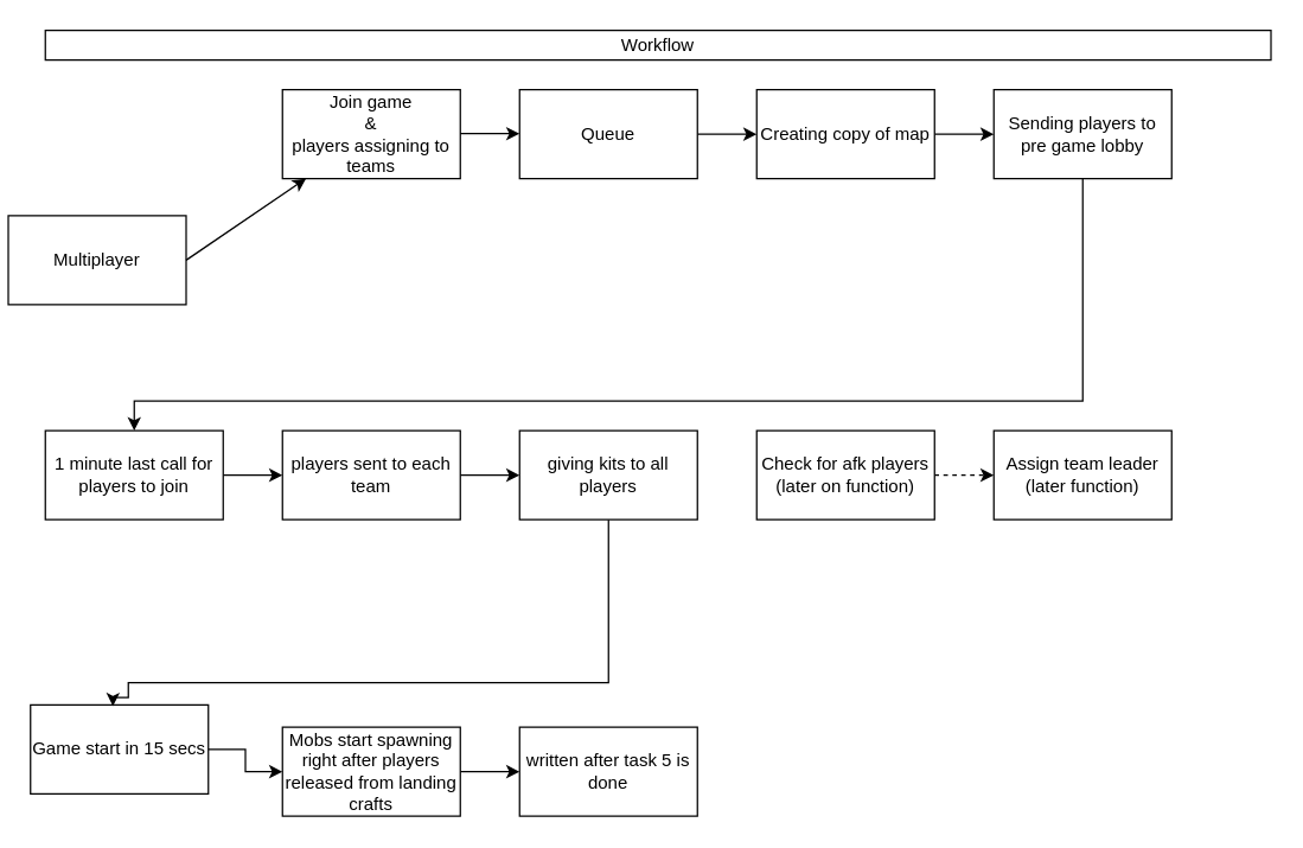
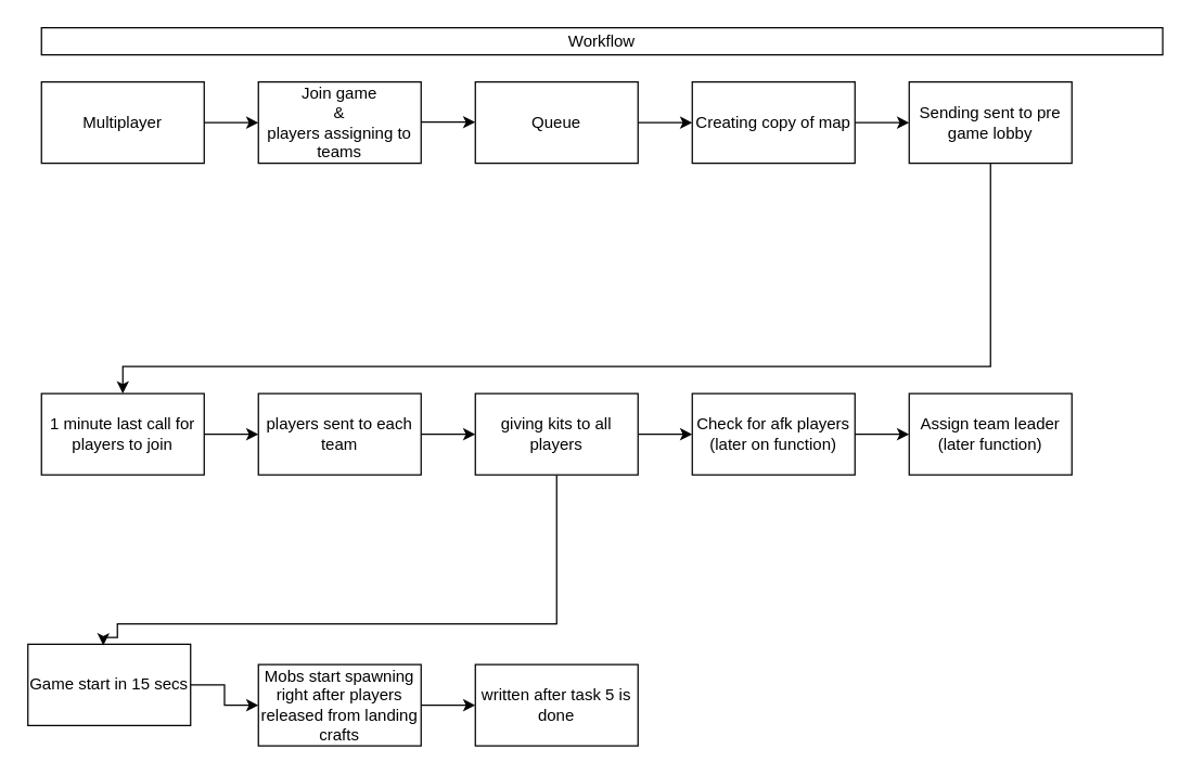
  <mxCell id="0" />
  <mxCell id="1" parent="0" />
  <mxCell id="2" value="Workflow" style="rounded=0;whiteSpace=wrap;html=1;" vertex="1" parent="1"><mxGeometry x="30" y="20" width="827" height="20" as="geometry" /></mxCell>
  <mxCell id="3" style="edgeStyle=orthogonalEdgeStyle;rounded=0;orthogonalLoop=1;jettySize=auto;html=1;exitX=1;exitY=0.5;exitDx=0;exitDy=0;entryX=0;entryY=0.5;entryDx=0;entryDy=0;" edge="1" parent="1" source="4" target="10"><mxGeometry relative="1" as="geometry" /></mxCell>
  <mxCell id="4" value="Queue" style="rounded=0;whiteSpace=wrap;html=1;" vertex="1" parent="1"><mxGeometry x="350" y="60" width="120" height="60" as="geometry" /></mxCell>
  <mxCell id="5" style="edgeStyle=orthogonalEdgeStyle;rounded=0;orthogonalLoop=1;jettySize=auto;html=1;entryX=0;entryY=0.5;entryDx=0;entryDy=0;" edge="1" parent="1" source="6" target="24"><mxGeometry relative="1" as="geometry" /></mxCell>
  <mxCell id="6" value="Game start in 15 secs" style="rounded=0;whiteSpace=wrap;html=1;" vertex="1" parent="1"><mxGeometry x="20" y="475" width="120" height="60" as="geometry" /></mxCell>
- <mxCell id="7" value="Multiplayer" style="rounded=0;whiteSpace=wrap;html=1;" vertex="1" parent="1"><mxGeometry x="5" y="145" width="120" height="60" as="geometry" /></mxCell>
+ <mxCell id="7" value="Multiplayer" style="rounded=0;whiteSpace=wrap;html=1;" vertex="1" parent="1"><mxGeometry y="60" width="120" height="60" as="geometry" x="30" /></mxCell>
  <mxCell id="8" value="Join game&lt;br&gt;&amp;amp;&lt;br&gt;players assigning to teams" style="rounded=0;whiteSpace=wrap;html=1;" vertex="1" parent="1"><mxGeometry x="190" y="60" width="120" height="60" as="geometry" /></mxCell>
  <mxCell id="9" style="edgeStyle=orthogonalEdgeStyle;rounded=0;orthogonalLoop=1;jettySize=auto;html=1;exitX=1;exitY=0.5;exitDx=0;exitDy=0;" edge="1" parent="1" source="10" target="12"><mxGeometry relative="1" as="geometry" /></mxCell>
  <mxCell id="10" value="Creating copy of map" style="rounded=0;whiteSpace=wrap;html=1;" vertex="1" parent="1"><mxGeometry x="510" y="60" width="120" height="60" as="geometry" /></mxCell>
  <mxCell id="11" style="edgeStyle=orthogonalEdgeStyle;rounded=0;orthogonalLoop=1;jettySize=auto;html=1;entryX=0.5;entryY=0;entryDx=0;entryDy=0;" edge="1" parent="1" source="12" target="14"><mxGeometry relative="1" as="geometry"><mxPoint x="730" y="260" as="targetPoint" /><Array as="points"><mxPoint x="730" y="270" /><mxPoint x="90" y="270" /></Array></mxGeometry></mxCell>
- <mxCell id="12" value="Sending players to pre game lobby" style="rounded=0;whiteSpace=wrap;html=1;" vertex="1" parent="1"><mxGeometry x="670" y="60" width="120" height="60" as="geometry" /></mxCell>
+ <mxCell id="12" value="Sending sent to pre game lobby" style="rounded=0;whiteSpace=wrap;html=1;" vertex="1" parent="1"><mxGeometry x="670" y="60" width="120" height="60" as="geometry" /></mxCell>
  <mxCell id="13" style="edgeStyle=orthogonalEdgeStyle;rounded=0;orthogonalLoop=1;jettySize=auto;html=1;entryX=0;entryY=0.5;entryDx=0;entryDy=0;" edge="1" parent="1" source="14" target="16"><mxGeometry relative="1" as="geometry" /></mxCell>
  <mxCell id="14" value="1 minute last call for players to join" style="rounded=0;whiteSpace=wrap;html=1;" vertex="1" parent="1"><mxGeometry y="290" width="120" height="60" as="geometry" x="30" /></mxCell>
  <mxCell id="15" style="edgeStyle=orthogonalEdgeStyle;rounded=0;orthogonalLoop=1;jettySize=auto;html=1;entryX=0;entryY=0.5;entryDx=0;entryDy=0;" edge="1" parent="1" source="16" target="19"><mxGeometry relative="1" as="geometry" /></mxCell>
  <mxCell id="16" value="players sent to each team" style="rounded=0;whiteSpace=wrap;html=1;" vertex="1" parent="1"><mxGeometry x="190" y="290" width="120" height="60" as="geometry" /></mxCell>
+ <mxCell id="17" style="edgeStyle=orthogonalEdgeStyle;rounded=0;orthogonalLoop=1;jettySize=auto;html=1;entryX=0;entryY=0.5;entryDx=0;entryDy=0;" edge="1" parent="1" source="19" target="21"><mxGeometry relative="1" as="geometry" /></mxCell>
  <mxCell id="18" style="edgeStyle=orthogonalEdgeStyle;rounded=0;orthogonalLoop=1;jettySize=auto;html=1;entryX=0.463;entryY=0.014;entryDx=0;entryDy=0;entryPerimeter=0;" edge="1" parent="1" source="19" target="6"><mxGeometry relative="1" as="geometry"><mxPoint x="410" y="470" as="targetPoint" /><Array as="points"><mxPoint x="410" y="460" /><mxPoint x="86" y="460" /><mxPoint x="86" y="470" /></Array></mxGeometry></mxCell>
  <mxCell id="19" value="giving kits to all players" style="rounded=0;whiteSpace=wrap;html=1;" vertex="1" parent="1"><mxGeometry x="350" y="290" width="120" height="60" as="geometry" /></mxCell>
- <mxCell id="20" style="edgeStyle=orthogonalEdgeStyle;rounded=0;orthogonalLoop=1;jettySize=auto;html=1;entryX=0;entryY=0.5;entryDx=0;entryDy=0;dashed=1;" edge="1" parent="1" source="21" target="22"><mxGeometry relative="1" as="geometry" /></mxCell>
+ <mxCell id="20" style="edgeStyle=orthogonalEdgeStyle;rounded=0;orthogonalLoop=1;jettySize=auto;html=1;entryX=0;entryY=0.5;entryDx=0;entryDy=0;" edge="1" parent="1" source="21" target="22"><mxGeometry relative="1" as="geometry" /></mxCell>
  <mxCell id="21" value="Check for afk players&lt;br&gt;(later on function)" style="rounded=0;whiteSpace=wrap;html=1;" vertex="1" parent="1"><mxGeometry x="510" y="290" width="120" height="60" as="geometry" /></mxCell>
  <mxCell id="22" value="Assign team leader&lt;br&gt;(later function)" style="rounded=0;whiteSpace=wrap;html=1;" vertex="1" parent="1"><mxGeometry x="670" y="290" width="120" height="60" as="geometry" /></mxCell>
  <mxCell id="23" style="edgeStyle=orthogonalEdgeStyle;rounded=0;orthogonalLoop=1;jettySize=auto;html=1;entryX=0;entryY=0.5;entryDx=0;entryDy=0;" edge="1" parent="1" source="24" target="25"><mxGeometry relative="1" as="geometry" /></mxCell>
  <mxCell id="24" value="Mobs start spawning right after players released from landing crafts" style="rounded=0;whiteSpace=wrap;html=1;" vertex="1" parent="1"><mxGeometry x="190" y="490" width="120" height="60" as="geometry" /></mxCell>
  <mxCell id="25" value="written after task 5 is done" style="rounded=0;whiteSpace=wrap;html=1;" vertex="1" parent="1"><mxGeometry x="350" y="490" width="120" height="60" as="geometry" /></mxCell>
  <mxCell id="26" value="" style="endArrow=classic;html=1;exitX=1;exitY=0.5;exitDx=0;exitDy=0;" edge="1" parent="1" source="7" target="8"><mxGeometry width="50" height="50" relative="1" as="geometry"><mxPoint x="150" y="120" as="sourcePoint" /><mxPoint x="200" y="70" as="targetPoint" /></mxGeometry></mxCell>
  <mxCell id="27" value="" style="endArrow=classic;html=1;exitX=1;exitY=0.5;exitDx=0;exitDy=0;" edge="1" parent="1"><mxGeometry width="50" height="50" relative="1" as="geometry"><mxPoint x="310" y="89.66" as="sourcePoint" /><mxPoint x="350" y="89.66" as="targetPoint" /></mxGeometry></mxCell>
